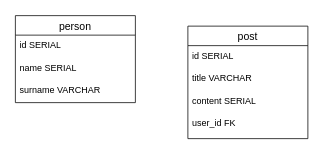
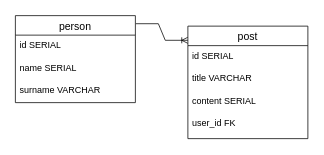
  <mxCell id="0" />
  <mxCell id="1" parent="0" />
  <mxCell id="2" value="post" style="swimlane;fontStyle=0;childLayout=stackLayout;horizontal=1;startSize=26;horizontalStack=0;resizeParent=1;resizeParentMax=0;resizeLast=0;collapsible=1;marginBottom=0;align=center;fontSize=14;" vertex="1" parent="1"><mxGeometry x="250" y="34" width="160" height="150" as="geometry" /></mxCell>
  <mxCell id="3" value="id SERIAL" style="text;strokeColor=none;fillColor=none;spacingLeft=4;spacingRight=4;overflow=hidden;rotatable=0;points=[[0,0.5],[1,0.5]];portConstraint=eastwest;fontSize=12;whiteSpace=wrap;html=1;" vertex="1" parent="2"><mxGeometry y="26" width="160" height="30" as="geometry" /></mxCell>
  <mxCell id="4" value="title VARCHAR" style="text;strokeColor=none;fillColor=none;spacingLeft=4;spacingRight=4;overflow=hidden;rotatable=0;points=[[0,0.5],[1,0.5]];portConstraint=eastwest;fontSize=12;whiteSpace=wrap;html=1;" vertex="1" parent="2"><mxGeometry y="56" width="160" height="30" as="geometry" /></mxCell>
  <mxCell id="5" value="content SERIAL" style="text;strokeColor=none;fillColor=none;spacingLeft=4;spacingRight=4;overflow=hidden;rotatable=0;points=[[0,0.5],[1,0.5]];portConstraint=eastwest;fontSize=12;whiteSpace=wrap;html=1;" vertex="1" parent="2"><mxGeometry y="86" width="160" height="30" as="geometry" /></mxCell>
  <mxCell id="6" value="user_id FK" style="text;strokeColor=none;fillColor=none;spacingLeft=4;spacingRight=4;overflow=hidden;rotatable=0;points=[[0,0.5],[1,0.5]];portConstraint=eastwest;fontSize=12;whiteSpace=wrap;html=1;" vertex="1" parent="2"><mxGeometry y="116" width="160" height="34" as="geometry" /></mxCell>
  <mxCell id="7" value="person" style="swimlane;fontStyle=0;childLayout=stackLayout;horizontal=1;startSize=26;horizontalStack=0;resizeParent=1;resizeParentMax=0;resizeLast=0;collapsible=1;marginBottom=0;align=center;fontSize=14;" vertex="1" parent="1"><mxGeometry x="20" y="20" width="160" height="116" as="geometry" /></mxCell>
  <mxCell id="8" value="id SERIAL" style="text;strokeColor=none;fillColor=none;spacingLeft=4;spacingRight=4;overflow=hidden;rotatable=0;points=[[0,0.5],[1,0.5]];portConstraint=eastwest;fontSize=12;whiteSpace=wrap;html=1;" vertex="1" parent="7"><mxGeometry y="26" width="160" height="30" as="geometry" /></mxCell>
  <mxCell id="9" value="name SERIAL" style="text;strokeColor=none;fillColor=none;spacingLeft=4;spacingRight=4;overflow=hidden;rotatable=0;points=[[0,0.5],[1,0.5]];portConstraint=eastwest;fontSize=12;whiteSpace=wrap;html=1;" vertex="1" parent="7"><mxGeometry y="56" width="160" height="30" as="geometry" /></mxCell>
  <mxCell id="10" value="surname VARCHAR" style="text;strokeColor=none;fillColor=none;spacingLeft=4;spacingRight=4;overflow=hidden;rotatable=0;points=[[0,0.5],[1,0.5]];portConstraint=eastwest;fontSize=12;whiteSpace=wrap;html=1;" vertex="1" parent="7"><mxGeometry y="86" width="160" height="30" as="geometry" /></mxCell>
+ <mxCell id="11" value="" style="edgeStyle=entityRelationEdgeStyle;fontSize=12;html=1;endArrow=ERoneToMany;rounded=0;entryX=-0.001;entryY=0.126;entryDx=0;entryDy=0;entryPerimeter=0;exitX=1.004;exitY=0.093;exitDx=0;exitDy=0;exitPerimeter=0;" edge="1" parent="1" source="7" target="2"><mxGeometry width="100" height="100" relative="1" as="geometry"><mxPoint x="130" y="254" as="sourcePoint" /><mxPoint x="230" y="154" as="targetPoint" /></mxGeometry></mxCell>
